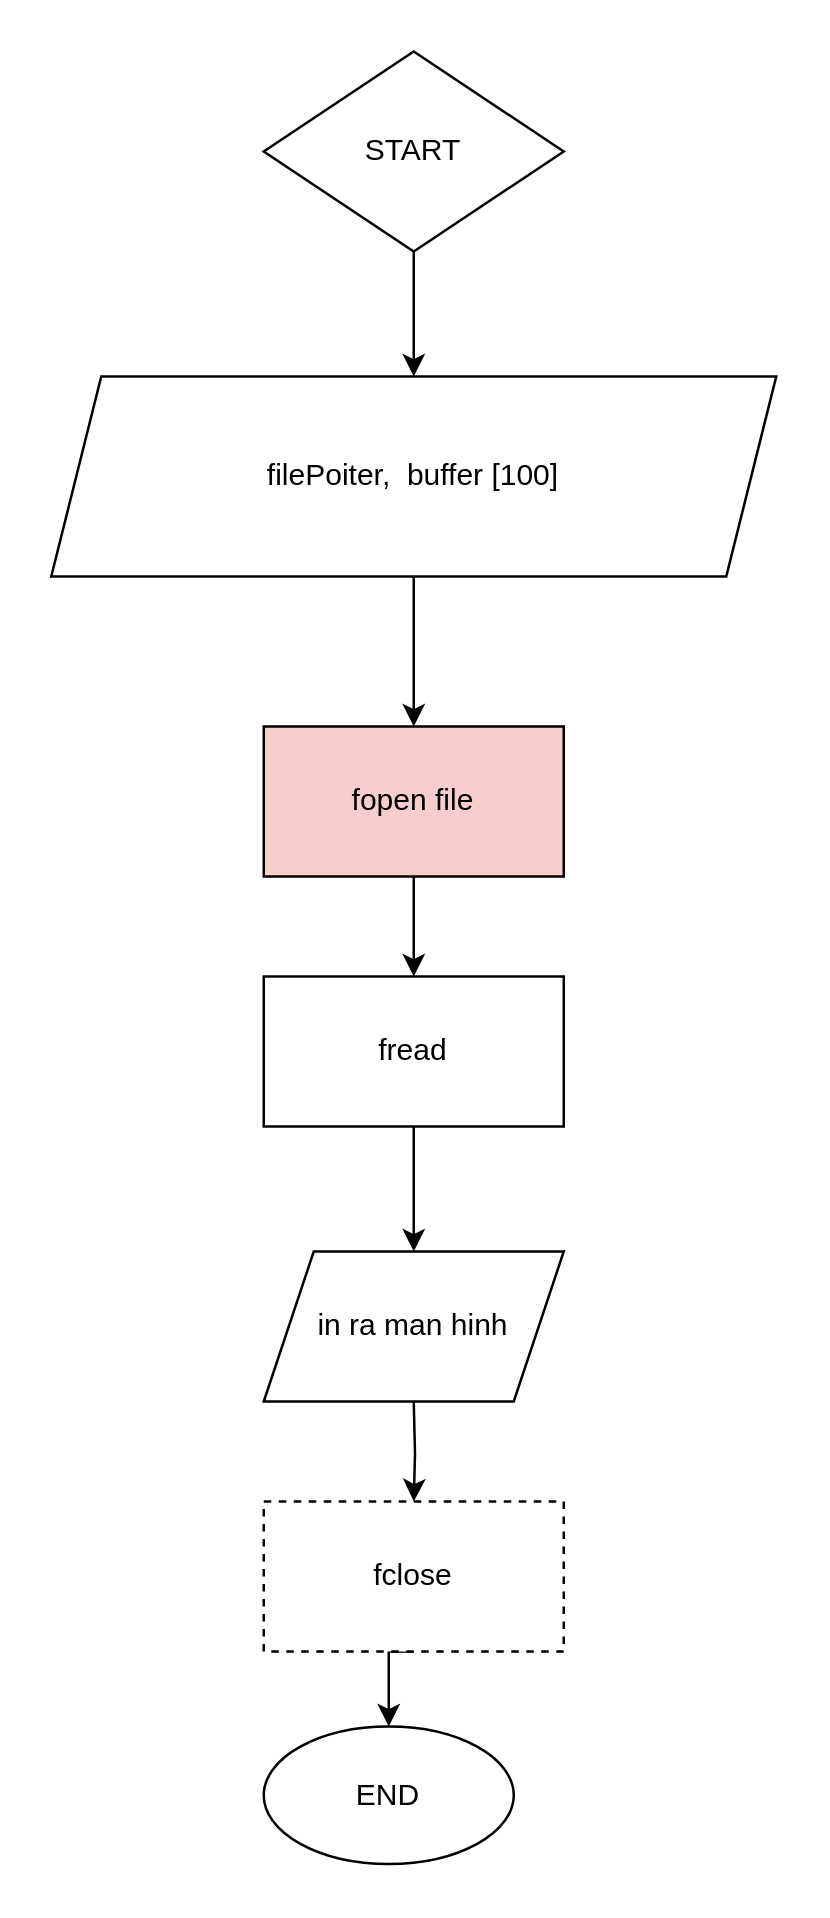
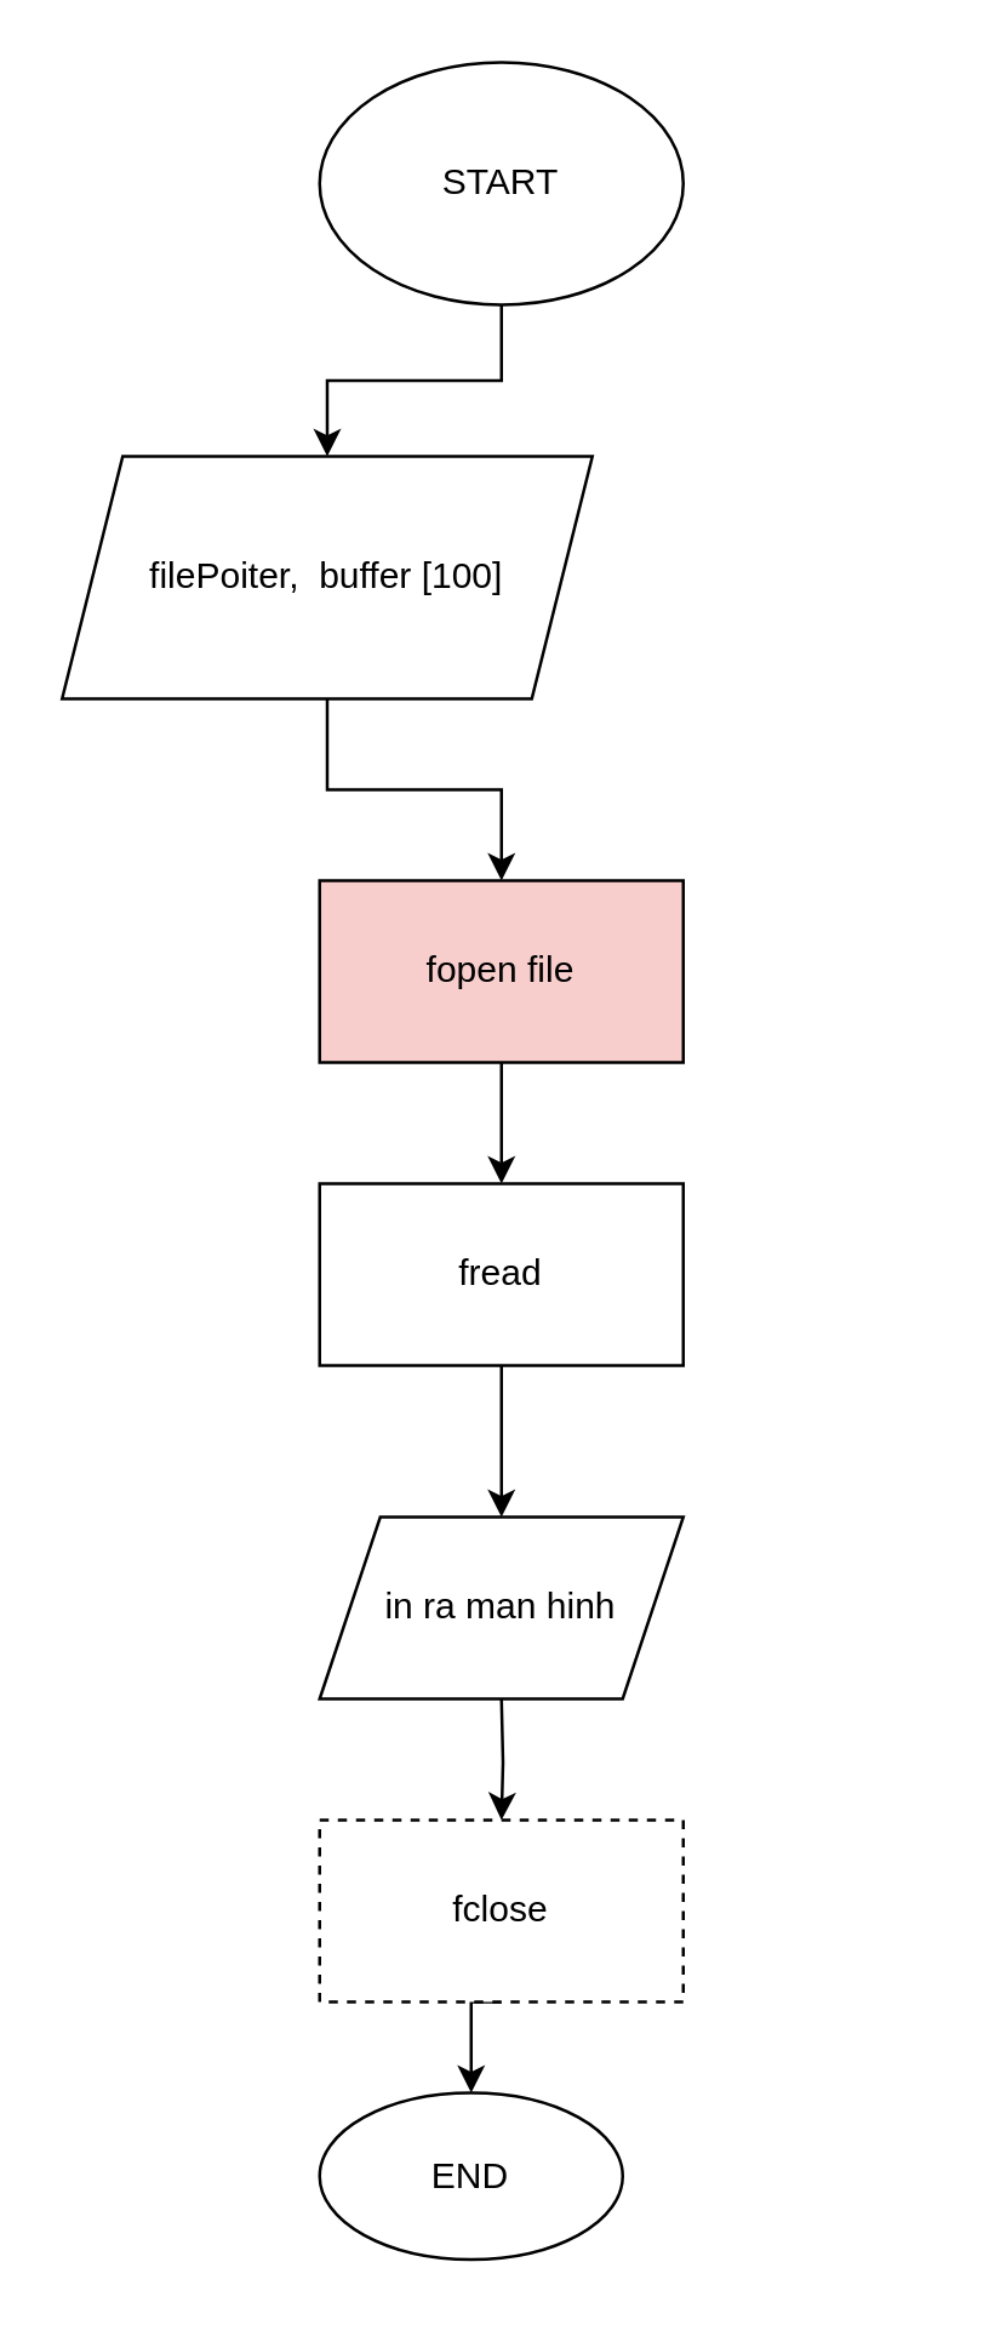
  <mxCell id="0" />
  <mxCell id="1" parent="0" />
  <mxCell id="2" style="edgeStyle=orthogonalEdgeStyle;rounded=0;orthogonalLoop=1;jettySize=auto;html=1;exitX=0.5;exitY=1;exitDx=0;exitDy=0;entryX=0.5;entryY=0;entryDx=0;entryDy=0;" parent="1" source="3" target="5" edge="1"><mxGeometry relative="1" as="geometry" /></mxCell>
- <mxCell id="3" value="START" style="rhombus;whiteSpace=wrap;html=1;" parent="1" vertex="1"><mxGeometry x="105" y="20" width="120" height="80" as="geometry" /></mxCell>
+ <mxCell id="3" value="START" style="ellipse;whiteSpace=wrap;html=1;" parent="1" vertex="1"><mxGeometry x="105" y="20" width="120" height="80" as="geometry" /></mxCell>
  <mxCell id="4" style="edgeStyle=orthogonalEdgeStyle;rounded=0;orthogonalLoop=1;jettySize=auto;html=1;exitX=0.5;exitY=1;exitDx=0;exitDy=0;entryX=0.5;entryY=0;entryDx=0;entryDy=0;" parent="1" source="5" target="7" edge="1"><mxGeometry relative="1" as="geometry" /></mxCell>
- <mxCell id="5" value="filePoiter,&amp;nbsp; buffer [100]" style="shape=parallelogram;perimeter=parallelogramPerimeter;whiteSpace=wrap;html=1;fixedSize=1;" parent="1" vertex="1"><mxGeometry x="20" y="150" width="290" height="80" as="geometry" /></mxCell>
+ <mxCell id="5" value="filePoiter,&amp;nbsp; buffer [100]" style="shape=parallelogram;perimeter=parallelogramPerimeter;whiteSpace=wrap;html=1;fixedSize=1;" parent="1" vertex="1"><mxGeometry x="20" y="150" width="175" height="80" as="geometry" /></mxCell>
  <mxCell id="6" style="edgeStyle=orthogonalEdgeStyle;rounded=0;orthogonalLoop=1;jettySize=auto;html=1;exitX=0.5;exitY=1;exitDx=0;exitDy=0;entryX=0.5;entryY=0;entryDx=0;entryDy=0;" parent="1" source="7" target="9" edge="1"><mxGeometry relative="1" as="geometry" /></mxCell>
  <mxCell id="7" value="fopen file" style="rounded=0;whiteSpace=wrap;html=1;fillColor=#f8cecc;" parent="1" vertex="1"><mxGeometry x="105" y="290" width="120" height="60" as="geometry" /></mxCell>
  <mxCell id="8" style="edgeStyle=orthogonalEdgeStyle;rounded=0;orthogonalLoop=1;jettySize=auto;html=1;exitX=0.5;exitY=1;exitDx=0;exitDy=0;entryX=0.5;entryY=0;entryDx=0;entryDy=0;" parent="1" target="11" edge="1"><mxGeometry relative="1" as="geometry"><mxPoint x="165" y="560" as="sourcePoint" /></mxGeometry></mxCell>
  <mxCell id="9" value="fread" style="rounded=0;whiteSpace=wrap;html=1;" parent="1" vertex="1"><mxGeometry x="105" y="390" width="120" height="60" as="geometry" /></mxCell>
  <mxCell id="10" style="edgeStyle=orthogonalEdgeStyle;rounded=0;orthogonalLoop=1;jettySize=auto;html=1;exitX=0.5;exitY=1;exitDx=0;exitDy=0;entryX=0.5;entryY=0;entryDx=0;entryDy=0;" parent="1" source="11" target="12" edge="1"><mxGeometry relative="1" as="geometry" /></mxCell>
  <mxCell id="11" value="fclose" style="rounded=0;whiteSpace=wrap;html=1;dashed=1;" parent="1" vertex="1"><mxGeometry x="105" y="600" width="120" height="60" as="geometry" /></mxCell>
  <mxCell id="12" value="END" style="ellipse;whiteSpace=wrap;html=1;" parent="1" vertex="1"><mxGeometry x="105" y="690" width="100" height="55" as="geometry" /></mxCell>
  <mxCell id="13" value="" style="edgeStyle=orthogonalEdgeStyle;rounded=0;orthogonalLoop=1;jettySize=auto;html=1;exitX=0.5;exitY=1;exitDx=0;exitDy=0;entryX=0.5;entryY=0;entryDx=0;entryDy=0;" parent="1" source="9" edge="1"><mxGeometry relative="1" as="geometry"><mxPoint x="165" y="470" as="sourcePoint" /><mxPoint x="165" y="500" as="targetPoint" /></mxGeometry></mxCell>
  <mxCell id="14" value="in ra man hinh" style="shape=parallelogram;perimeter=parallelogramPerimeter;whiteSpace=wrap;html=1;fixedSize=1;" vertex="1" parent="1"><mxGeometry x="105" y="500" width="120" height="60" as="geometry" /></mxCell>
